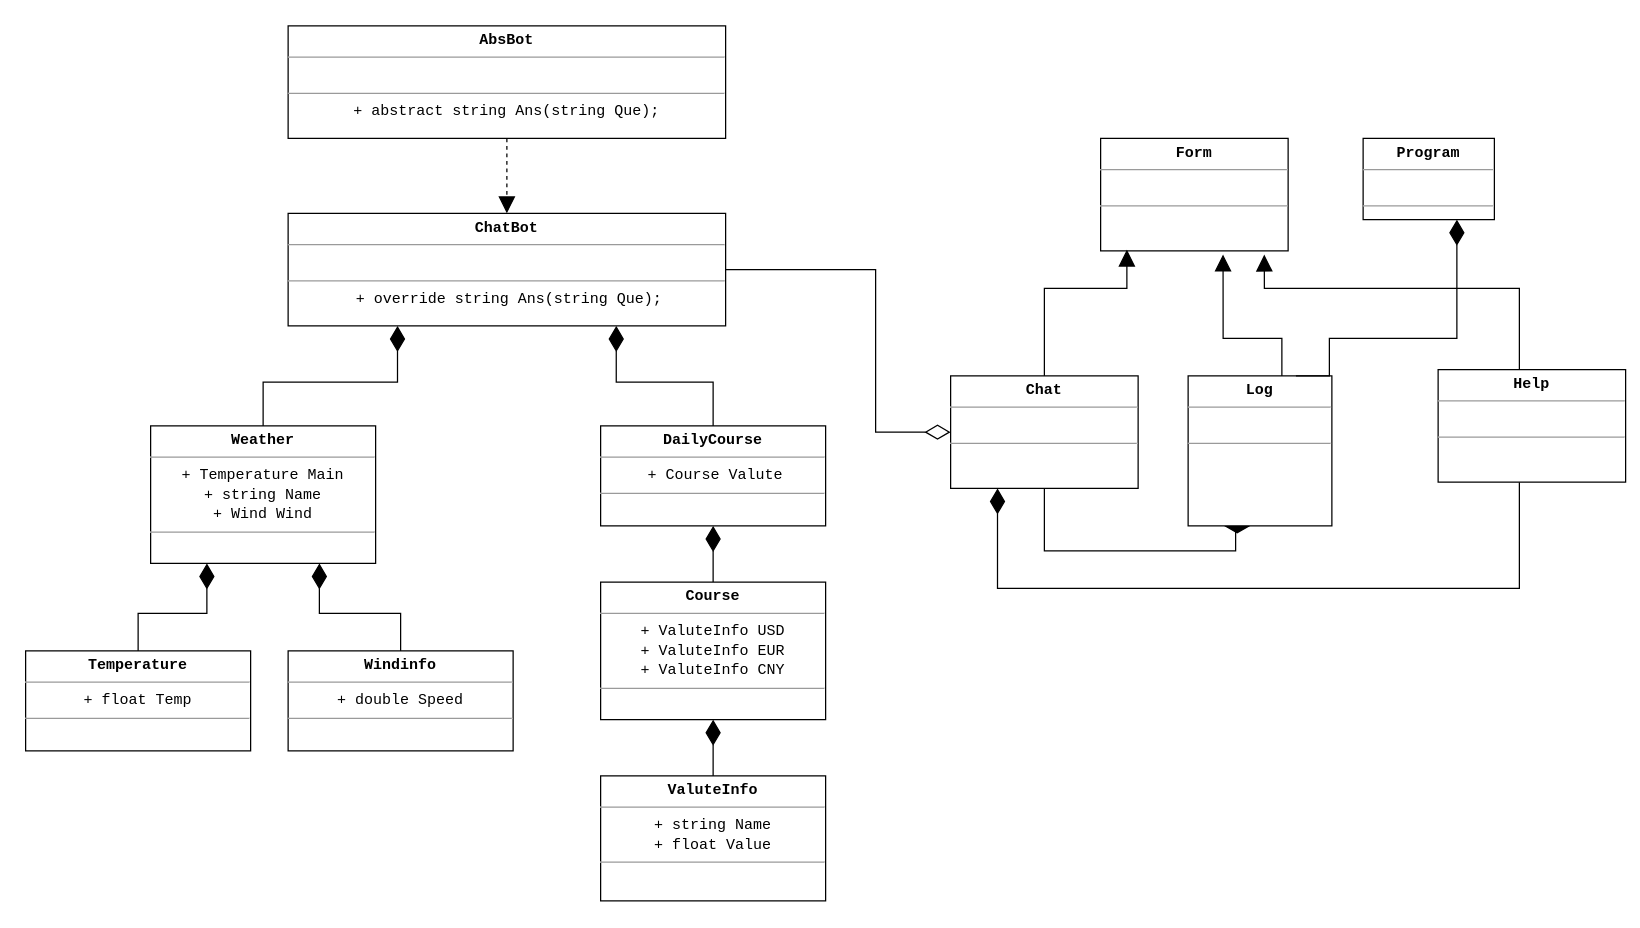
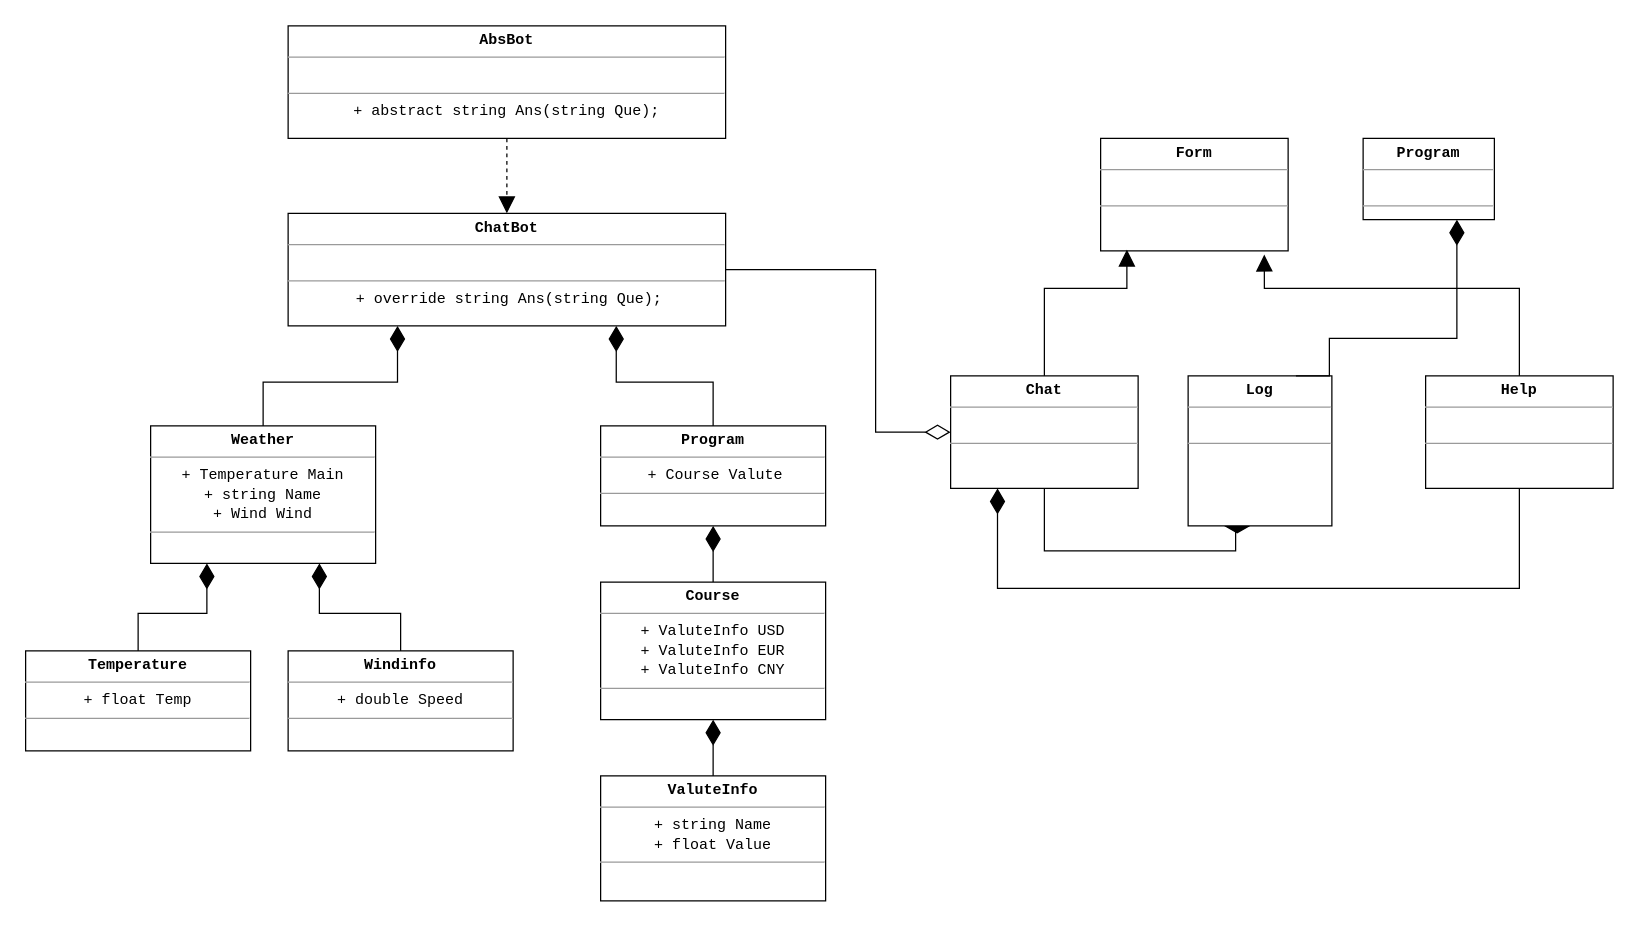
  <mxCell id="0" />
  <mxCell id="1" parent="0" />
  <mxCell id="2" style="edgeStyle=orthogonalEdgeStyle;rounded=0;orthogonalLoop=1;jettySize=auto;html=1;entryX=0.5;entryY=0;entryDx=0;entryDy=0;strokeWidth=1;endArrow=block;endFill=1;endSize=11;dashed=1;" parent="1" source="3" target="5" edge="1"><mxGeometry relative="1" as="geometry" /></mxCell>
  <mxCell id="3" value="&lt;p style=&quot;margin: 4px 0px 0px&quot;&gt;&lt;font face=&quot;Courier New&quot;&gt;&lt;b&gt;AbsBot&lt;/b&gt;&lt;br&gt;&lt;/font&gt;&lt;/p&gt;&lt;hr size=&quot;1&quot;&gt;&lt;p style=&quot;margin: 0px 0px 0px 4px&quot;&gt;&lt;font face=&quot;Courier New&quot;&gt;&lt;br&gt;&lt;/font&gt;&lt;/p&gt;&lt;hr size=&quot;1&quot;&gt;&lt;font face=&quot;Courier New&quot;&gt;+ abstract&amp;nbsp;&lt;/font&gt;&lt;span style=&quot;font-family: &amp;#34;courier new&amp;#34;&quot;&gt;string Ans(string Que);&lt;/span&gt;&lt;font face=&quot;Courier New&quot;&gt;&lt;br&gt;&lt;/font&gt;" style="verticalAlign=top;align=center;overflow=fill;fontSize=12;fontFamily=Helvetica;html=1;" parent="1" vertex="1"><mxGeometry x="230" y="20" width="350" height="90" as="geometry" /></mxCell>
  <mxCell id="4" style="edgeStyle=orthogonalEdgeStyle;rounded=0;orthogonalLoop=1;jettySize=auto;html=1;entryX=0;entryY=0.5;entryDx=0;entryDy=0;startArrow=none;startFill=0;startSize=18;endArrow=diamondThin;endFill=0;endSize=18;strokeWidth=1;" parent="1" source="5" target="9" edge="1"><mxGeometry relative="1" as="geometry"><Array as="points"><mxPoint x="700" y="215" /><mxPoint x="700" y="345" /></Array></mxGeometry></mxCell>
  <mxCell id="5" value="&lt;p style=&quot;margin: 4px 0px 0px&quot;&gt;&lt;b style=&quot;font-family: &amp;#34;courier new&amp;#34;&quot;&gt;ChatBot&lt;/b&gt;&lt;br&gt;&lt;/p&gt;&lt;hr size=&quot;1&quot;&gt;&lt;p style=&quot;margin: 0px 0px 0px 4px&quot;&gt;&lt;font face=&quot;Courier New&quot;&gt;&lt;br&gt;&lt;/font&gt;&lt;/p&gt;&lt;hr size=&quot;1&quot;&gt;&lt;p style=&quot;margin: 0px 0px 0px 4px&quot;&gt;&lt;font face=&quot;Courier New&quot;&gt;+ override string Ans(string Que);&lt;/font&gt;&lt;br&gt;&lt;/p&gt;" style="verticalAlign=top;align=center;overflow=fill;fontSize=12;fontFamily=Helvetica;html=1;" parent="1" vertex="1"><mxGeometry x="230" y="170" width="350" height="90" as="geometry" /></mxCell>
  <mxCell id="6" value="&lt;p style=&quot;margin: 4px 0px 0px&quot;&gt;&lt;font face=&quot;Courier New&quot;&gt;&lt;b&gt;Form&lt;/b&gt;&lt;/font&gt;&lt;/p&gt;&lt;hr size=&quot;1&quot;&gt;&lt;p style=&quot;margin: 0px 0px 0px 4px&quot;&gt;&lt;font face=&quot;Courier New&quot;&gt;&lt;br&gt;&lt;/font&gt;&lt;/p&gt;&lt;hr size=&quot;1&quot;&gt;&lt;font face=&quot;Courier New&quot;&gt;&lt;br&gt;&lt;/font&gt;" style="verticalAlign=top;align=center;overflow=fill;fontSize=12;fontFamily=Helvetica;html=1;" parent="1" vertex="1"><mxGeometry x="880" y="110" width="150" height="90" as="geometry" /></mxCell>
  <mxCell id="7" style="edgeStyle=orthogonalEdgeStyle;rounded=0;orthogonalLoop=1;jettySize=auto;html=1;entryX=0.14;entryY=0.989;entryDx=0;entryDy=0;entryPerimeter=0;endArrow=block;endFill=1;endSize=11;strokeWidth=1;" parent="1" source="9" target="6" edge="1"><mxGeometry relative="1" as="geometry"><Array as="points"><mxPoint x="835" y="230" /><mxPoint x="901" y="230" /></Array></mxGeometry></mxCell>
  <mxCell id="8" style="edgeStyle=orthogonalEdgeStyle;rounded=0;orthogonalLoop=1;jettySize=auto;html=1;entryX=0.25;entryY=1;entryDx=0;entryDy=0;endArrow=diamondThin;endFill=1;endSize=18;strokeWidth=1;" parent="1" source="9" target="11" edge="1"><mxGeometry relative="1" as="geometry"><Array as="points"><mxPoint x="835" y="440" /><mxPoint x="988" y="440" /></Array></mxGeometry></mxCell>
  <mxCell id="9" value="&lt;p style=&quot;margin: 4px 0px 0px&quot;&gt;&lt;font face=&quot;Courier New&quot;&gt;&lt;b&gt;Chat&lt;/b&gt;&lt;/font&gt;&lt;/p&gt;&lt;hr size=&quot;1&quot;&gt;&lt;p style=&quot;margin: 0px 0px 0px 4px&quot;&gt;&lt;font face=&quot;Courier New&quot;&gt;&lt;br&gt;&lt;/font&gt;&lt;/p&gt;&lt;hr size=&quot;1&quot;&gt;&lt;font face=&quot;Courier New&quot;&gt;&lt;br&gt;&lt;/font&gt;" style="verticalAlign=top;align=center;overflow=fill;fontSize=12;fontFamily=Helvetica;html=1;" parent="1" vertex="1"><mxGeometry x="760" y="300" width="150" height="90" as="geometry" /></mxCell>
- <mxCell id="10" style="edgeStyle=orthogonalEdgeStyle;rounded=0;orthogonalLoop=1;jettySize=auto;html=1;entryX=0.653;entryY=1.033;entryDx=0;entryDy=0;entryPerimeter=0;endArrow=block;endFill=1;endSize=11;strokeWidth=1;" parent="1" source="11" target="6" edge="1"><mxGeometry relative="1" as="geometry"><Array as="points"><mxPoint x="1025" y="270" /><mxPoint x="978" y="270" /></Array></mxGeometry></mxCell>
  <mxCell id="11" value="&lt;p style=&quot;margin: 4px 0px 0px&quot;&gt;&lt;font face=&quot;Courier New&quot;&gt;&lt;b&gt;Log&lt;/b&gt;&lt;/font&gt;&lt;/p&gt;&lt;hr size=&quot;1&quot;&gt;&lt;p style=&quot;margin: 0px 0px 0px 4px&quot;&gt;&lt;font face=&quot;Courier New&quot;&gt;&lt;br&gt;&lt;/font&gt;&lt;/p&gt;&lt;hr size=&quot;1&quot;&gt;&lt;font face=&quot;Courier New&quot;&gt;&lt;br&gt;&lt;/font&gt;" style="verticalAlign=top;align=center;overflow=fill;fontSize=12;fontFamily=Helvetica;html=1;" parent="1" vertex="1"><mxGeometry x="950" y="300" width="115" height="120" as="geometry" /></mxCell>
  <mxCell id="12" style="edgeStyle=orthogonalEdgeStyle;rounded=0;orthogonalLoop=1;jettySize=auto;html=1;entryX=0.873;entryY=1.033;entryDx=0;entryDy=0;entryPerimeter=0;endArrow=block;endFill=1;endSize=11;strokeWidth=1;" parent="1" source="14" target="6" edge="1"><mxGeometry relative="1" as="geometry"><Array as="points"><mxPoint x="1215" y="230" /><mxPoint x="1011" y="230" /></Array></mxGeometry></mxCell>
  <mxCell id="13" style="edgeStyle=orthogonalEdgeStyle;rounded=0;orthogonalLoop=1;jettySize=auto;html=1;entryX=0.25;entryY=1;entryDx=0;entryDy=0;endArrow=diamondThin;endFill=1;endSize=18;strokeWidth=1;" parent="1" source="14" target="9" edge="1"><mxGeometry relative="1" as="geometry"><Array as="points"><mxPoint x="1215" y="470" /><mxPoint x="798" y="470" /></Array></mxGeometry></mxCell>
- <mxCell id="14" value="&lt;p style=&quot;margin: 4px 0px 0px&quot;&gt;&lt;font face=&quot;Courier New&quot;&gt;&lt;b&gt;Help&lt;/b&gt;&lt;/font&gt;&lt;/p&gt;&lt;hr size=&quot;1&quot;&gt;&lt;p style=&quot;margin: 0px 0px 0px 4px&quot;&gt;&lt;font face=&quot;Courier New&quot;&gt;&lt;br&gt;&lt;/font&gt;&lt;/p&gt;&lt;hr size=&quot;1&quot;&gt;&lt;font face=&quot;Courier New&quot;&gt;&lt;br&gt;&lt;/font&gt;" style="verticalAlign=top;align=center;overflow=fill;fontSize=12;fontFamily=Helvetica;html=1;" parent="1" vertex="1"><mxGeometry x="1150" y="295" width="150" height="90" as="geometry" /></mxCell>
+ <mxCell id="14" value="&lt;p style=&quot;margin: 4px 0px 0px&quot;&gt;&lt;font face=&quot;Courier New&quot;&gt;&lt;b&gt;Help&lt;/b&gt;&lt;/font&gt;&lt;/p&gt;&lt;hr size=&quot;1&quot;&gt;&lt;p style=&quot;margin: 0px 0px 0px 4px&quot;&gt;&lt;font face=&quot;Courier New&quot;&gt;&lt;br&gt;&lt;/font&gt;&lt;/p&gt;&lt;hr size=&quot;1&quot;&gt;&lt;font face=&quot;Courier New&quot;&gt;&lt;br&gt;&lt;/font&gt;" style="verticalAlign=top;align=center;overflow=fill;fontSize=12;fontFamily=Helvetica;html=1;" parent="1" vertex="1"><mxGeometry x="1140" y="300" width="150" height="90" as="geometry" /></mxCell>
  <mxCell id="15" style="edgeStyle=orthogonalEdgeStyle;rounded=0;orthogonalLoop=1;jettySize=auto;html=1;entryX=0.75;entryY=1;entryDx=0;entryDy=0;startArrow=none;startFill=0;startSize=18;endArrow=diamondThin;endFill=1;endSize=18;strokeWidth=1;" parent="1" source="16" target="5" edge="1"><mxGeometry relative="1" as="geometry" /></mxCell>
- <mxCell id="16" value="&lt;p style=&quot;margin: 4px 0px 0px&quot;&gt;&lt;font face=&quot;Courier New&quot;&gt;&lt;b&gt;DailyCourse&lt;/b&gt;&lt;/font&gt;&lt;br&gt;&lt;/p&gt;&lt;hr size=&quot;1&quot;&gt;&lt;p style=&quot;margin: 0px 0px 0px 4px&quot;&gt;&lt;font face=&quot;Courier New&quot;&gt;+ Course Valute&lt;br&gt;&lt;/font&gt;&lt;/p&gt;&lt;hr size=&quot;1&quot;&gt;&lt;font face=&quot;Courier New&quot;&gt;&lt;br&gt;&lt;/font&gt;" style="verticalAlign=top;align=center;overflow=fill;fontSize=12;fontFamily=Helvetica;html=1;" parent="1" vertex="1"><mxGeometry x="480" y="340" width="180" height="80" as="geometry" /></mxCell>
+ <mxCell id="16" value="&lt;p style=&quot;margin: 4px 0px 0px&quot;&gt;&lt;font face=&quot;Courier New&quot;&gt;&lt;b&gt;Program&lt;/b&gt;&lt;/font&gt;&lt;br&gt;&lt;/p&gt;&lt;hr size=&quot;1&quot;&gt;&lt;p style=&quot;margin: 0px 0px 0px 4px&quot;&gt;&lt;font face=&quot;Courier New&quot;&gt;+ Course Valute&lt;br&gt;&lt;/font&gt;&lt;/p&gt;&lt;hr size=&quot;1&quot;&gt;&lt;font face=&quot;Courier New&quot;&gt;&lt;br&gt;&lt;/font&gt;" style="verticalAlign=top;align=center;overflow=fill;fontSize=12;fontFamily=Helvetica;html=1;" parent="1" vertex="1"><mxGeometry x="480" y="340" width="180" height="80" as="geometry" /></mxCell>
  <mxCell id="17" style="edgeStyle=orthogonalEdgeStyle;rounded=0;orthogonalLoop=1;jettySize=auto;html=1;entryX=0.5;entryY=1;entryDx=0;entryDy=0;endArrow=diamondThin;endFill=1;endSize=18;strokeWidth=1;" parent="1" source="18" target="16" edge="1"><mxGeometry relative="1" as="geometry" /></mxCell>
  <mxCell id="18" value="&lt;p style=&quot;margin: 4px 0px 0px&quot;&gt;&lt;font face=&quot;Courier New&quot;&gt;&lt;b&gt;Course&lt;/b&gt;&lt;/font&gt;&lt;br&gt;&lt;/p&gt;&lt;hr size=&quot;1&quot;&gt;&lt;p style=&quot;margin: 0px 0px 0px 4px&quot;&gt;&lt;/p&gt;&lt;font face=&quot;Courier New&quot;&gt;+ ValuteInfo USD&lt;br&gt;&lt;/font&gt;&lt;span style=&quot;font-family: &amp;#34;courier new&amp;#34;&quot;&gt;+ ValuteInfo EUR&lt;br&gt;&lt;/span&gt;&lt;span style=&quot;font-family: &amp;#34;courier new&amp;#34;&quot;&gt;+ ValuteInfo CNY&lt;/span&gt;&lt;font face=&quot;Courier New&quot;&gt;&lt;br&gt;&lt;/font&gt;&lt;hr size=&quot;1&quot;&gt;&lt;font face=&quot;Courier New&quot;&gt;&lt;br&gt;&lt;/font&gt;" style="verticalAlign=top;align=center;overflow=fill;fontSize=12;fontFamily=Helvetica;html=1;" parent="1" vertex="1"><mxGeometry x="480" y="465" width="180" height="110" as="geometry" /></mxCell>
  <mxCell id="19" style="edgeStyle=orthogonalEdgeStyle;rounded=0;orthogonalLoop=1;jettySize=auto;html=1;entryX=0.5;entryY=1;entryDx=0;entryDy=0;endArrow=diamondThin;endFill=1;endSize=18;strokeWidth=1;" parent="1" source="20" target="18" edge="1"><mxGeometry relative="1" as="geometry" /></mxCell>
  <mxCell id="20" value="&lt;p style=&quot;margin: 4px 0px 0px&quot;&gt;&lt;font face=&quot;Courier New&quot;&gt;&lt;b&gt;ValuteInfo&lt;/b&gt;&lt;/font&gt;&lt;br&gt;&lt;/p&gt;&lt;hr size=&quot;1&quot;&gt;&lt;p style=&quot;margin: 0px 0px 0px 4px&quot;&gt;&lt;/p&gt;&lt;font face=&quot;Courier New&quot;&gt;+ string Name&lt;br&gt;+ float Value&lt;br&gt;&lt;/font&gt;&lt;hr size=&quot;1&quot;&gt;&lt;font face=&quot;Courier New&quot;&gt;&lt;br&gt;&lt;/font&gt;" style="verticalAlign=top;align=center;overflow=fill;fontSize=12;fontFamily=Helvetica;html=1;" parent="1" vertex="1"><mxGeometry x="480" y="620" width="180" height="100" as="geometry" /></mxCell>
  <mxCell id="21" style="edgeStyle=orthogonalEdgeStyle;rounded=0;orthogonalLoop=1;jettySize=auto;html=1;entryX=0.25;entryY=1;entryDx=0;entryDy=0;startArrow=none;startFill=0;startSize=18;endArrow=diamondThin;endFill=1;endSize=18;strokeWidth=1;" parent="1" source="22" target="5" edge="1"><mxGeometry relative="1" as="geometry" /></mxCell>
  <mxCell id="22" value="&lt;p style=&quot;margin: 4px 0px 0px&quot;&gt;&lt;font face=&quot;Courier New&quot;&gt;&lt;b&gt;Weather&lt;/b&gt;&lt;/font&gt;&lt;br&gt;&lt;/p&gt;&lt;hr size=&quot;1&quot;&gt;&lt;p style=&quot;margin: 0px 0px 0px 4px&quot;&gt;&lt;/p&gt;&lt;font face=&quot;Courier New&quot;&gt;+ Temperature Main&lt;br&gt;+ string Name&lt;br&gt;+ Wind Wind&lt;br&gt;&lt;/font&gt;&lt;hr size=&quot;1&quot;&gt;&lt;font face=&quot;Courier New&quot;&gt;&lt;br&gt;&lt;/font&gt;" style="verticalAlign=top;align=center;overflow=fill;fontSize=12;fontFamily=Helvetica;html=1;" parent="1" vertex="1"><mxGeometry x="120" y="340" width="180" height="110" as="geometry" /></mxCell>
  <mxCell id="23" style="edgeStyle=orthogonalEdgeStyle;rounded=0;orthogonalLoop=1;jettySize=auto;html=1;entryX=0.25;entryY=1;entryDx=0;entryDy=0;endArrow=diamondThin;endFill=1;endSize=18;strokeWidth=1;" parent="1" source="24" target="22" edge="1"><mxGeometry relative="1" as="geometry" /></mxCell>
  <mxCell id="24" value="&lt;p style=&quot;margin: 4px 0px 0px&quot;&gt;&lt;font face=&quot;Courier New&quot;&gt;&lt;b&gt;Temperature&lt;/b&gt;&lt;/font&gt;&lt;br&gt;&lt;/p&gt;&lt;hr size=&quot;1&quot;&gt;&lt;p style=&quot;margin: 0px 0px 0px 4px&quot;&gt;&lt;/p&gt;&lt;font face=&quot;Courier New&quot;&gt;+ float Temp&lt;br&gt;&lt;/font&gt;&lt;hr size=&quot;1&quot;&gt;&lt;font face=&quot;Courier New&quot;&gt;&lt;br&gt;&lt;/font&gt;" style="verticalAlign=top;align=center;overflow=fill;fontSize=12;fontFamily=Helvetica;html=1;" parent="1" vertex="1"><mxGeometry x="20" y="520" width="180" height="80" as="geometry" /></mxCell>
  <mxCell id="25" style="edgeStyle=orthogonalEdgeStyle;rounded=0;orthogonalLoop=1;jettySize=auto;html=1;entryX=0.75;entryY=1;entryDx=0;entryDy=0;endArrow=diamondThin;endFill=1;endSize=18;strokeWidth=1;" parent="1" source="26" target="22" edge="1"><mxGeometry relative="1" as="geometry" /></mxCell>
  <mxCell id="26" value="&lt;p style=&quot;margin: 4px 0px 0px&quot;&gt;&lt;font face=&quot;Courier New&quot;&gt;&lt;b&gt;Windinfo&lt;/b&gt;&lt;/font&gt;&lt;br&gt;&lt;/p&gt;&lt;hr size=&quot;1&quot;&gt;&lt;p style=&quot;margin: 0px 0px 0px 4px&quot;&gt;&lt;/p&gt;&lt;font face=&quot;Courier New&quot;&gt;+ double Speed&lt;br&gt;&lt;/font&gt;&lt;hr size=&quot;1&quot;&gt;&lt;font face=&quot;Courier New&quot;&gt;&lt;br&gt;&lt;/font&gt;" style="verticalAlign=top;align=center;overflow=fill;fontSize=12;fontFamily=Helvetica;html=1;" parent="1" vertex="1"><mxGeometry x="230" y="520" width="180" height="80" as="geometry" /></mxCell>
  <mxCell id="27" style="edgeStyle=orthogonalEdgeStyle;rounded=0;orthogonalLoop=1;jettySize=auto;html=1;entryX=0.75;entryY=0;entryDx=0;entryDy=0;endArrow=none;endFill=0;endSize=18;strokeWidth=1;startArrow=diamondThin;startFill=1;startSize=18;" parent="1" source="28" target="11" edge="1"><mxGeometry relative="1" as="geometry"><Array as="points"><mxPoint x="1165" y="270" /><mxPoint x="1063" y="270" /></Array></mxGeometry></mxCell>
  <mxCell id="28" value="&lt;p style=&quot;margin: 4px 0px 0px&quot;&gt;&lt;font face=&quot;Courier New&quot;&gt;&lt;b&gt;Program&lt;/b&gt;&lt;/font&gt;&lt;/p&gt;&lt;hr size=&quot;1&quot;&gt;&lt;p style=&quot;margin: 0px 0px 0px 4px&quot;&gt;&lt;font face=&quot;Courier New&quot;&gt;&lt;br&gt;&lt;/font&gt;&lt;/p&gt;&lt;hr size=&quot;1&quot;&gt;&lt;font face=&quot;Courier New&quot;&gt;&lt;br&gt;&lt;/font&gt;" style="verticalAlign=top;align=center;overflow=fill;fontSize=12;fontFamily=Helvetica;html=1;" parent="1" vertex="1"><mxGeometry x="1090" y="110" width="105" height="65" as="geometry" /></mxCell>
